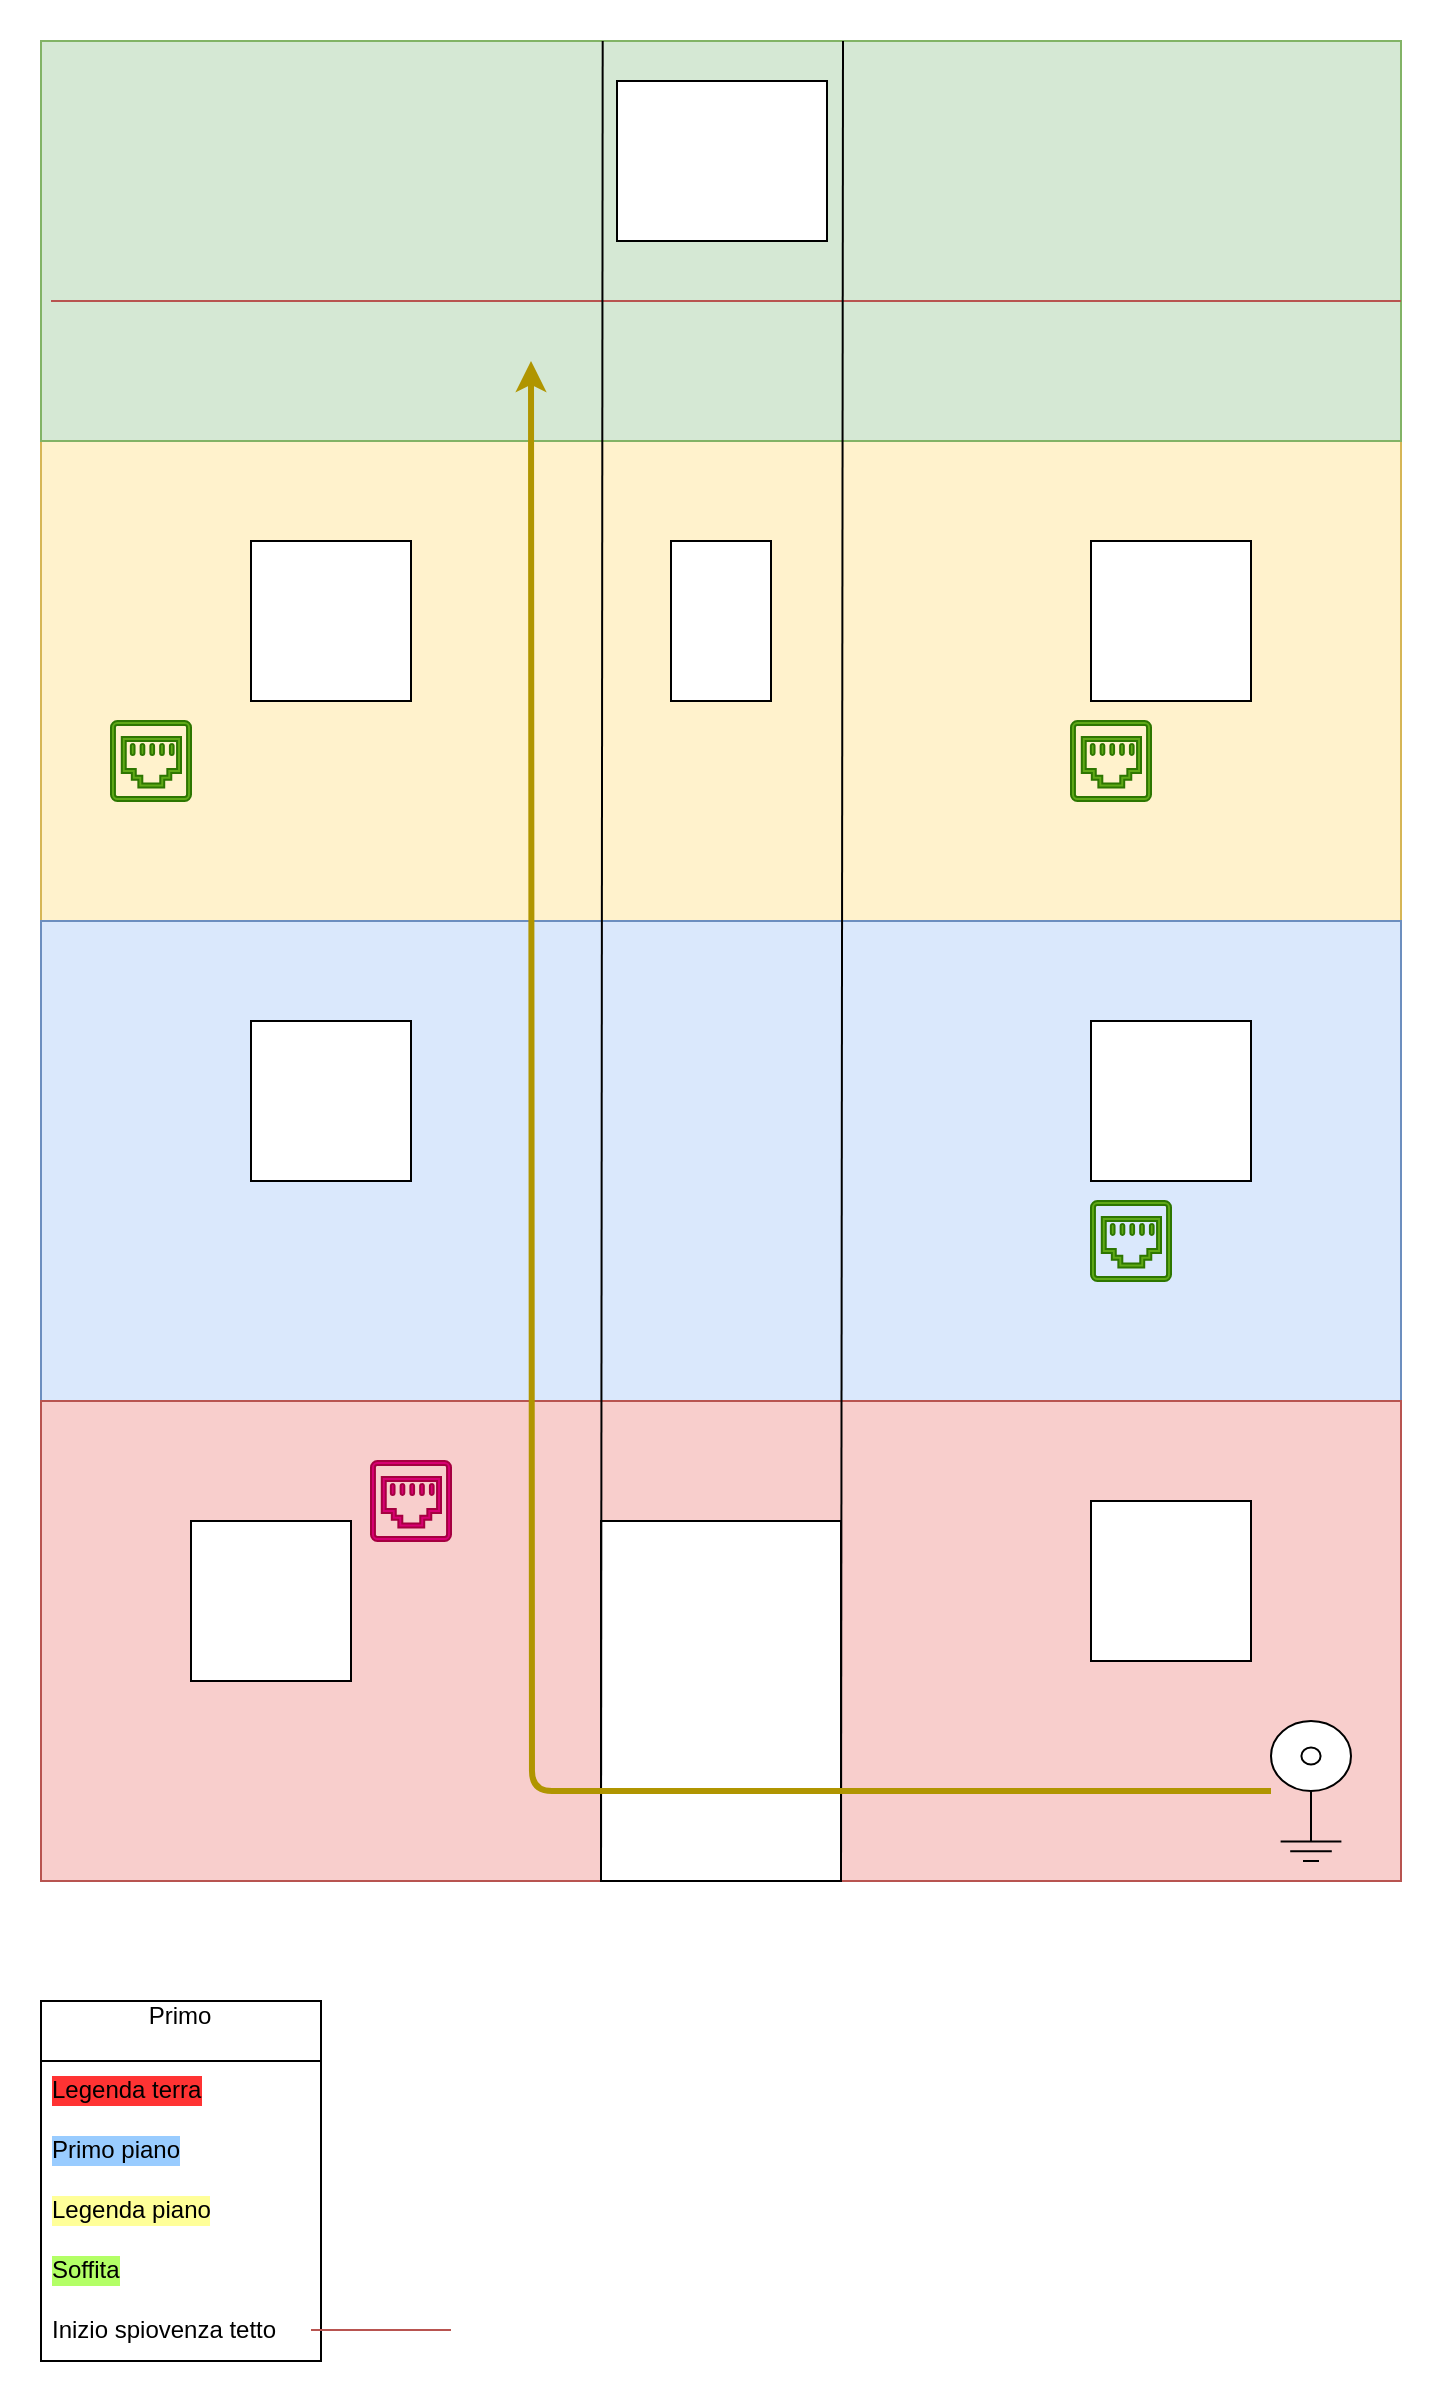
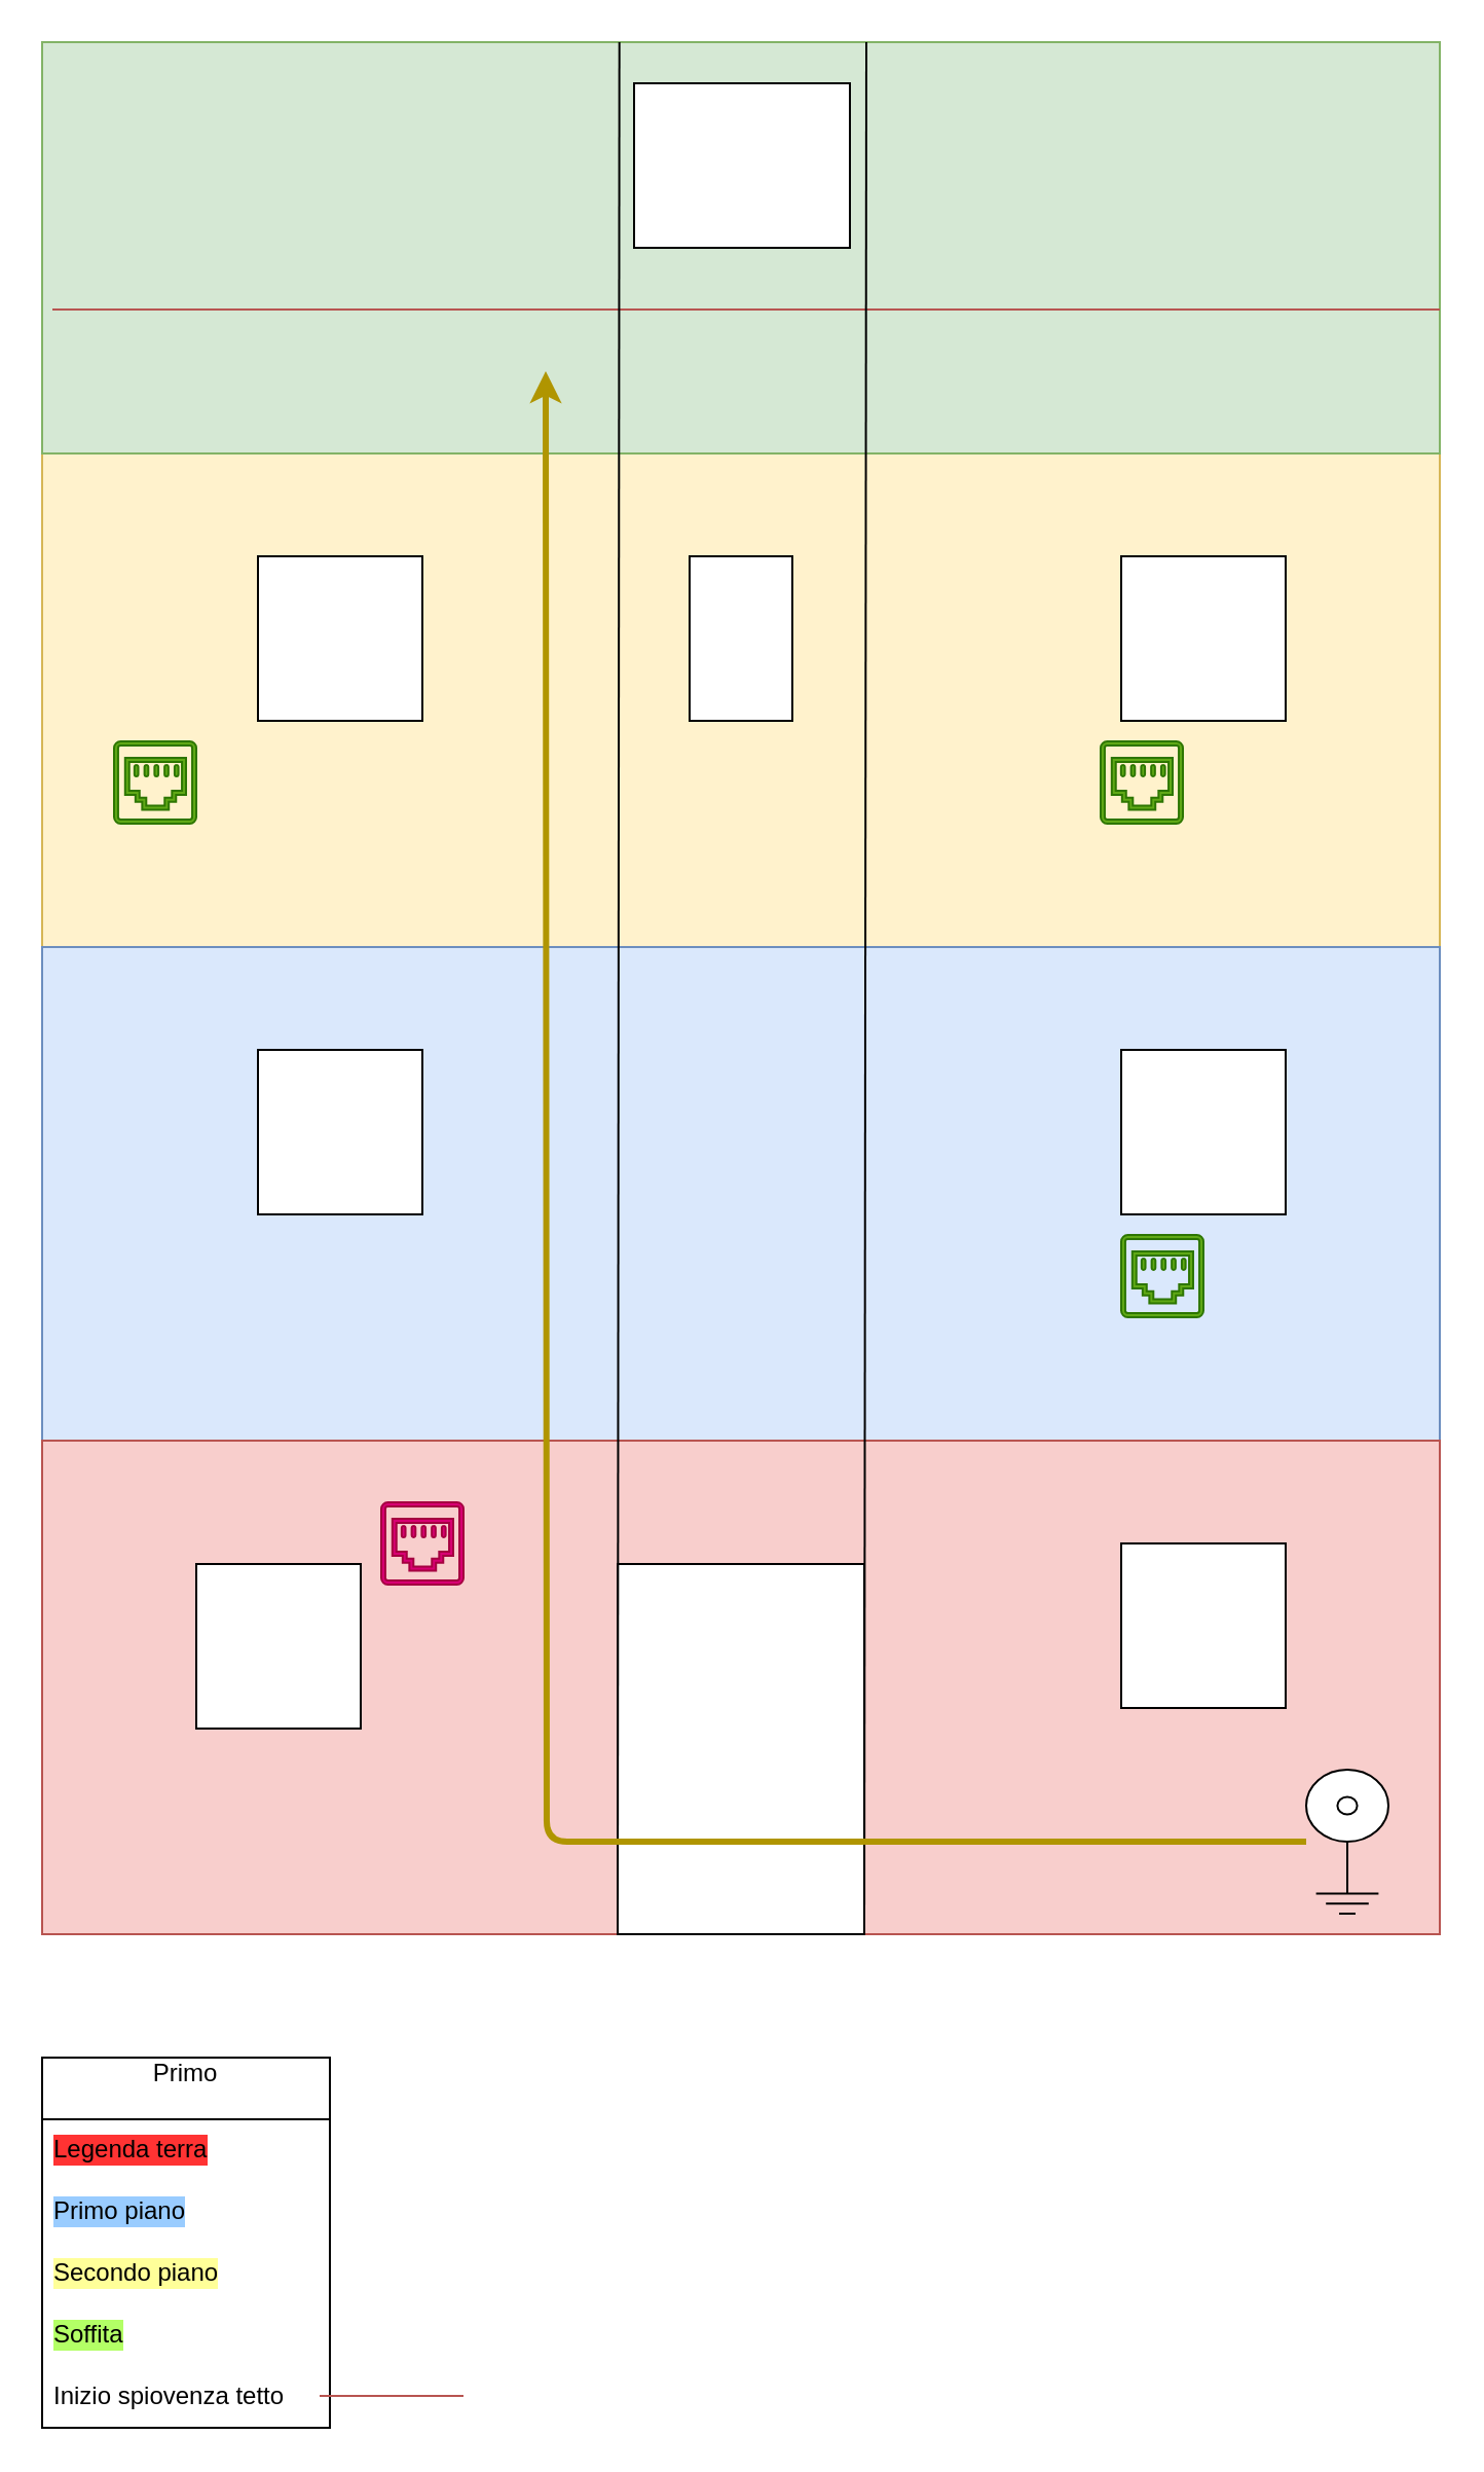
  <mxCell id="0" />
  <mxCell id="1" parent="0" />
  <mxCell id="2" value="" style="rounded=0;whiteSpace=wrap;html=1;fillColor=#fff2cc;strokeColor=#d6b656;movable=0;resizable=0;rotatable=0;deletable=0;editable=0;locked=1;connectable=0;" parent="1" vertex="1"><mxGeometry x="20" y="220" width="680" height="240" as="geometry" /></mxCell>
  <mxCell id="3" value="" style="rounded=0;whiteSpace=wrap;html=1;fillColor=#dae8fc;strokeColor=#6c8ebf;movable=0;resizable=0;rotatable=0;deletable=0;editable=0;locked=1;connectable=0;" parent="1" vertex="1"><mxGeometry x="20" y="460" width="680" height="240" as="geometry" /></mxCell>
  <mxCell id="4" value="" style="rounded=0;whiteSpace=wrap;html=1;fillColor=#f8cecc;strokeColor=#b85450;movable=0;resizable=0;rotatable=0;deletable=0;editable=0;locked=1;connectable=0;" parent="1" vertex="1"><mxGeometry x="20" y="700" width="680" height="240" as="geometry" /></mxCell>
  <mxCell id="5" value="" style="rounded=0;whiteSpace=wrap;html=1;fillColor=#d5e8d4;strokeColor=#82b366;movable=0;resizable=0;rotatable=0;deletable=0;editable=0;locked=1;connectable=0;" parent="1" vertex="1"><mxGeometry x="20" y="20" width="680" height="200" as="geometry" /></mxCell>
  <mxCell id="6" value="" style="rounded=0;whiteSpace=wrap;html=1;movable=0;resizable=0;rotatable=0;deletable=0;editable=0;locked=1;connectable=0;" parent="1" vertex="1"><mxGeometry x="300" y="760" width="120" height="180" as="geometry" /></mxCell>
  <mxCell id="7" value="" style="endArrow=none;html=1;rounded=0;entryX=1;entryY=0.5;entryDx=0;entryDy=0;fillColor=#f8cecc;strokeColor=#b85450;movable=0;resizable=0;rotatable=0;deletable=0;editable=0;locked=1;connectable=0;" parent="1" edge="1"><mxGeometry width="50" height="50" relative="1" as="geometry"><mxPoint x="25" y="150" as="sourcePoint" /><mxPoint x="700" y="150" as="targetPoint" /><Array as="points"><mxPoint x="25" y="150" /></Array></mxGeometry></mxCell>
  <mxCell id="8" value="" style="whiteSpace=wrap;html=1;aspect=fixed;movable=0;resizable=0;rotatable=0;deletable=0;editable=0;locked=1;connectable=0;" parent="1" vertex="1"><mxGeometry x="95" y="760" width="80" height="80" as="geometry" /></mxCell>
  <mxCell id="9" value="" style="whiteSpace=wrap;html=1;aspect=fixed;movable=0;resizable=0;rotatable=0;deletable=0;editable=0;locked=1;connectable=0;" parent="1" vertex="1"><mxGeometry x="545" y="750" width="80" height="80" as="geometry" /></mxCell>
  <mxCell id="10" value="" style="whiteSpace=wrap;html=1;aspect=fixed;movable=0;resizable=0;rotatable=0;deletable=0;editable=0;locked=1;connectable=0;" parent="1" vertex="1"><mxGeometry x="125" y="510" width="80" height="80" as="geometry" /></mxCell>
  <mxCell id="11" value="" style="whiteSpace=wrap;html=1;aspect=fixed;movable=0;resizable=0;rotatable=0;deletable=0;editable=0;locked=1;connectable=0;" parent="1" vertex="1"><mxGeometry x="545" y="510" width="80" height="80" as="geometry" /></mxCell>
  <mxCell id="12" value="" style="whiteSpace=wrap;html=1;aspect=fixed;movable=0;resizable=0;rotatable=0;deletable=0;editable=0;locked=1;connectable=0;" parent="1" vertex="1"><mxGeometry x="125" y="270" width="80" height="80" as="geometry" /></mxCell>
  <mxCell id="13" value="" style="whiteSpace=wrap;html=1;aspect=fixed;movable=0;resizable=0;rotatable=0;deletable=0;editable=0;locked=1;connectable=0;" parent="1" vertex="1"><mxGeometry x="545" y="270" width="80" height="80" as="geometry" /></mxCell>
  <mxCell id="14" value="" style="rounded=0;whiteSpace=wrap;html=1;movable=0;resizable=0;rotatable=0;deletable=0;editable=0;locked=1;connectable=0;" parent="1" vertex="1"><mxGeometry x="335" y="270" width="50" height="80" as="geometry" /></mxCell>
  <mxCell id="15" value="" style="endArrow=none;html=1;rounded=0;entryX=0;entryY=1;entryDx=0;entryDy=0;exitX=0.413;exitY=0;exitDx=0;exitDy=0;exitPerimeter=0;movable=0;resizable=0;rotatable=0;deletable=0;editable=0;locked=1;connectable=0;" parent="1" source="5" target="6" edge="1"><mxGeometry width="50" height="50" relative="1" as="geometry"><mxPoint x="345" y="250" as="sourcePoint" /><mxPoint x="395" y="200" as="targetPoint" /></mxGeometry></mxCell>
  <mxCell id="16" value="" style="endArrow=none;html=1;rounded=0;entryX=0;entryY=1;entryDx=0;entryDy=0;exitX=0.413;exitY=0;exitDx=0;exitDy=0;exitPerimeter=0;movable=0;resizable=0;rotatable=0;deletable=0;editable=0;locked=1;connectable=0;" parent="1" edge="1"><mxGeometry width="50" height="50" relative="1" as="geometry"><mxPoint x="421" y="20" as="sourcePoint" /><mxPoint x="420" y="940" as="targetPoint" /></mxGeometry></mxCell>
  <mxCell id="17" value="Primo&lt;div&gt;&lt;br&gt;&lt;/div&gt;" style="swimlane;fontStyle=0;childLayout=stackLayout;horizontal=1;startSize=30;horizontalStack=0;resizeParent=1;resizeParentMax=0;resizeLast=0;collapsible=1;marginBottom=0;whiteSpace=wrap;html=1;labelBackgroundColor=none;rounded=0;shadow=0;swimlaneLine=1;" parent="1" vertex="1"><mxGeometry x="20" y="1000" width="140" height="180" as="geometry"><mxRectangle x="85" y="1180" width="90" height="40" as="alternateBounds" /></mxGeometry></mxCell>
  <mxCell id="18" value="Legenda terra" style="text;strokeColor=none;fillColor=none;align=left;verticalAlign=middle;spacingLeft=4;spacingRight=4;overflow=hidden;points=[[0,0.5],[1,0.5]];portConstraint=eastwest;rotatable=0;whiteSpace=wrap;html=1;labelBackgroundColor=#FF3333;" parent="17" vertex="1"><mxGeometry y="30" width="140" height="30" as="geometry" /></mxCell>
  <mxCell id="19" value="Primo piano" style="text;strokeColor=none;fillColor=none;align=left;verticalAlign=middle;spacingLeft=4;spacingRight=4;overflow=hidden;points=[[0,0.5],[1,0.5]];portConstraint=eastwest;rotatable=0;whiteSpace=wrap;html=1;labelBackgroundColor=#99CCFF;" parent="17" vertex="1"><mxGeometry y="60" width="140" height="30" as="geometry" /></mxCell>
- <mxCell id="20" value="Legenda piano" style="text;strokeColor=none;fillColor=none;align=left;verticalAlign=middle;spacingLeft=4;spacingRight=4;overflow=hidden;points=[[0,0.5],[1,0.5]];portConstraint=eastwest;rotatable=0;whiteSpace=wrap;html=1;labelBackgroundColor=#FFFF99;" parent="17" vertex="1"><mxGeometry y="90" width="140" height="30" as="geometry" /></mxCell>
+ <mxCell id="20" value="Secondo piano" style="text;strokeColor=none;fillColor=none;align=left;verticalAlign=middle;spacingLeft=4;spacingRight=4;overflow=hidden;points=[[0,0.5],[1,0.5]];portConstraint=eastwest;rotatable=0;whiteSpace=wrap;html=1;labelBackgroundColor=#FFFF99;" parent="17" vertex="1"><mxGeometry y="90" width="140" height="30" as="geometry" /></mxCell>
  <mxCell id="21" value="Soffita" style="text;strokeColor=none;fillColor=none;align=left;verticalAlign=middle;spacingLeft=4;spacingRight=4;overflow=hidden;points=[[0,0.5],[1,0.5]];portConstraint=eastwest;rotatable=0;whiteSpace=wrap;html=1;labelBackgroundColor=#B3FF66;" parent="17" vertex="1"><mxGeometry y="120" width="140" height="30" as="geometry" /></mxCell>
  <mxCell id="22" value="Inizio spiovenza tetto" style="text;strokeColor=none;fillColor=none;align=left;verticalAlign=middle;spacingLeft=4;spacingRight=4;overflow=hidden;points=[[0,0.5],[1,0.5]];portConstraint=eastwest;rotatable=0;whiteSpace=wrap;html=1;labelBackgroundColor=none;" parent="17" vertex="1"><mxGeometry y="150" width="140" height="30" as="geometry" /></mxCell>
  <mxCell id="23" value="" style="endArrow=none;html=1;rounded=0;fillColor=#f8cecc;strokeColor=#b85450;" parent="1" edge="1"><mxGeometry width="50" height="50" relative="1" as="geometry"><mxPoint x="155" y="1164.5" as="sourcePoint" /><mxPoint x="225" y="1164.5" as="targetPoint" /><Array as="points"><mxPoint x="195" y="1164.5" /><mxPoint x="205" y="1164.5" /></Array></mxGeometry></mxCell>
  <mxCell id="24" value="" style="sketch=0;pointerEvents=1;shadow=0;dashed=0;html=1;strokeColor=#A50040;fillColor=#d80073;aspect=fixed;labelPosition=center;verticalLabelPosition=bottom;verticalAlign=top;align=center;outlineConnect=0;shape=mxgraph.vvd.ethernet_port;fontColor=#ffffff;" parent="1" vertex="1"><mxGeometry x="185" y="730" width="40" height="40" as="geometry" /></mxCell>
  <mxCell id="25" value="" style="sketch=0;pointerEvents=1;shadow=0;dashed=0;html=1;strokeColor=#2D7600;fillColor=#60a917;aspect=fixed;labelPosition=center;verticalLabelPosition=bottom;verticalAlign=top;align=center;outlineConnect=0;shape=mxgraph.vvd.ethernet_port;fontColor=#ffffff;" parent="1" vertex="1"><mxGeometry x="545" y="600" width="40" height="40" as="geometry" /></mxCell>
  <mxCell id="26" value="" style="sketch=0;pointerEvents=1;shadow=0;dashed=0;html=1;strokeColor=#2D7600;fillColor=#60a917;aspect=fixed;labelPosition=center;verticalLabelPosition=bottom;verticalAlign=top;align=center;outlineConnect=0;shape=mxgraph.vvd.ethernet_port;fontColor=#ffffff;" parent="1" vertex="1"><mxGeometry x="535" y="360" width="40" height="40" as="geometry" /></mxCell>
  <mxCell id="27" value="" style="sketch=0;pointerEvents=1;shadow=0;dashed=0;html=1;strokeColor=#2D7600;fillColor=#60a917;aspect=fixed;labelPosition=center;verticalLabelPosition=bottom;verticalAlign=top;align=center;outlineConnect=0;shape=mxgraph.vvd.ethernet_port;fontColor=#ffffff;" parent="1" vertex="1"><mxGeometry x="55" y="360" width="40" height="40" as="geometry" /></mxCell>
  <mxCell id="28" value="" style="rounded=0;whiteSpace=wrap;html=1;movable=0;resizable=0;rotatable=0;deletable=0;editable=0;locked=1;connectable=0;" parent="1" vertex="1"><mxGeometry x="308" y="40" width="105" height="80" as="geometry" /></mxCell>
  <mxCell id="29" style="edgeStyle=orthogonalEdgeStyle;rounded=1;orthogonalLoop=1;jettySize=auto;html=1;strokeColor=#B09500;curved=0;strokeWidth=3;fillColor=#e3c800;" edge="1" parent="1" source="30"><mxGeometry relative="1" as="geometry"><mxPoint x="265" y="180" as="targetPoint" /></mxGeometry></mxCell>
  <mxCell id="30" value="" style="pointerEvents=1;verticalLabelPosition=bottom;shadow=0;dashed=0;align=center;html=1;verticalAlign=top;shape=mxgraph.electrical.miscellaneous.coaxial_jack_plug" parent="1" vertex="1"><mxGeometry x="635" y="860" width="40" height="70" as="geometry" /></mxCell>
